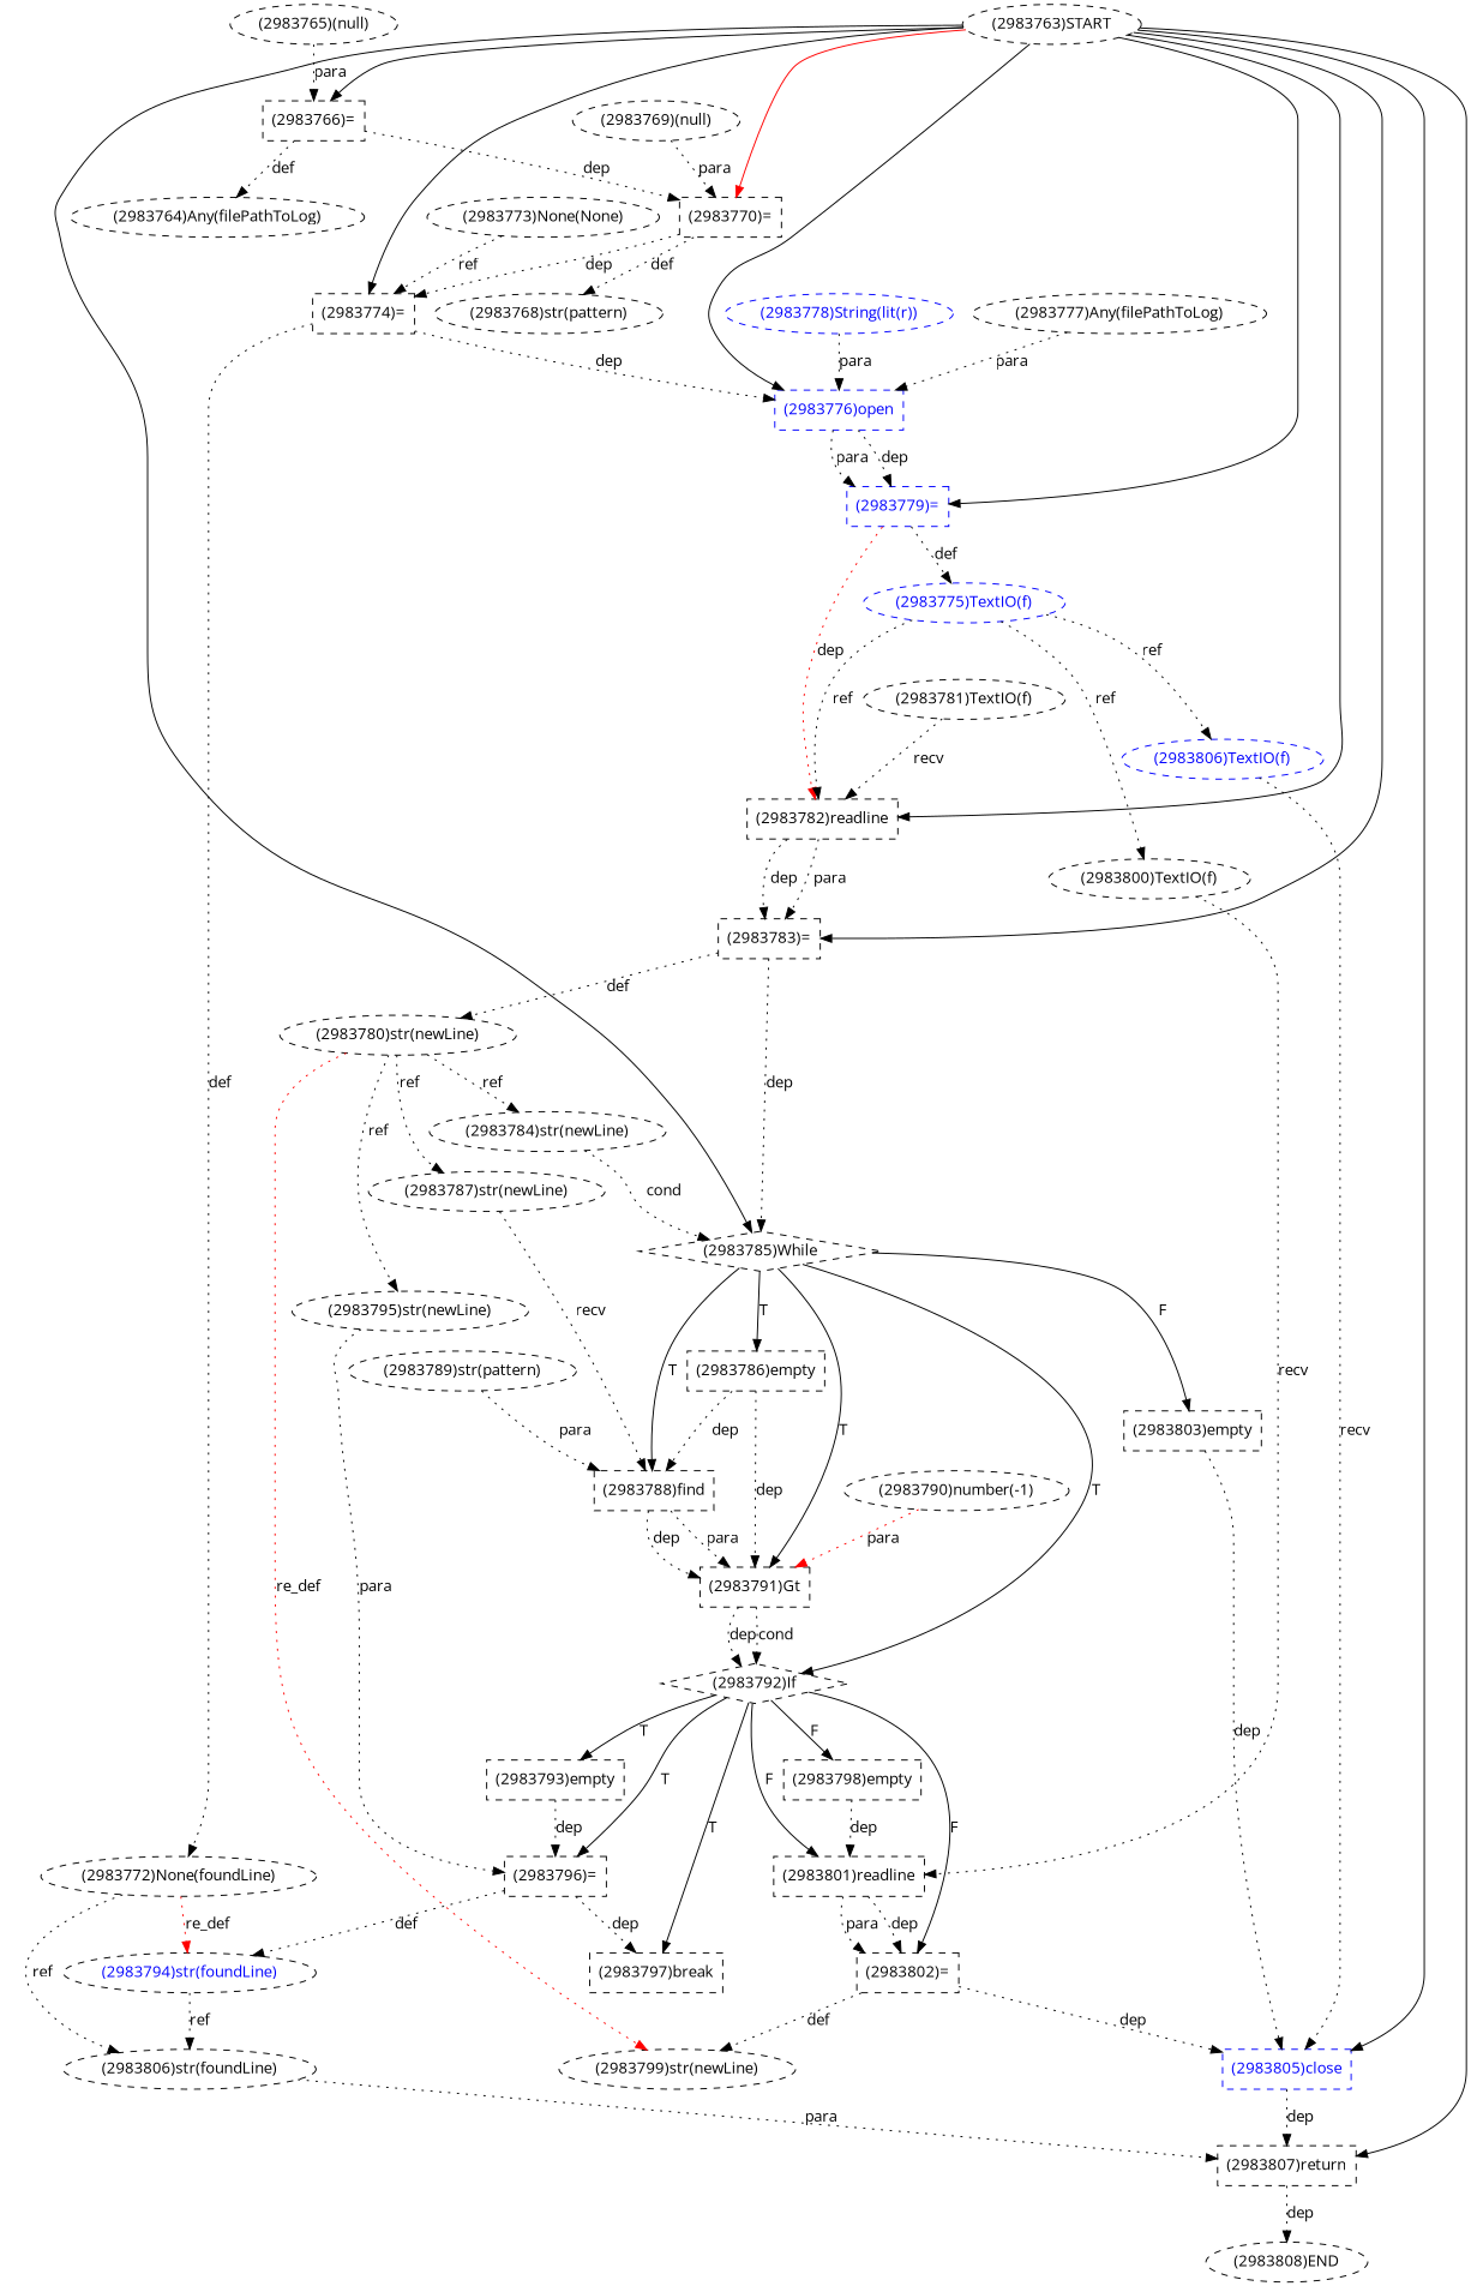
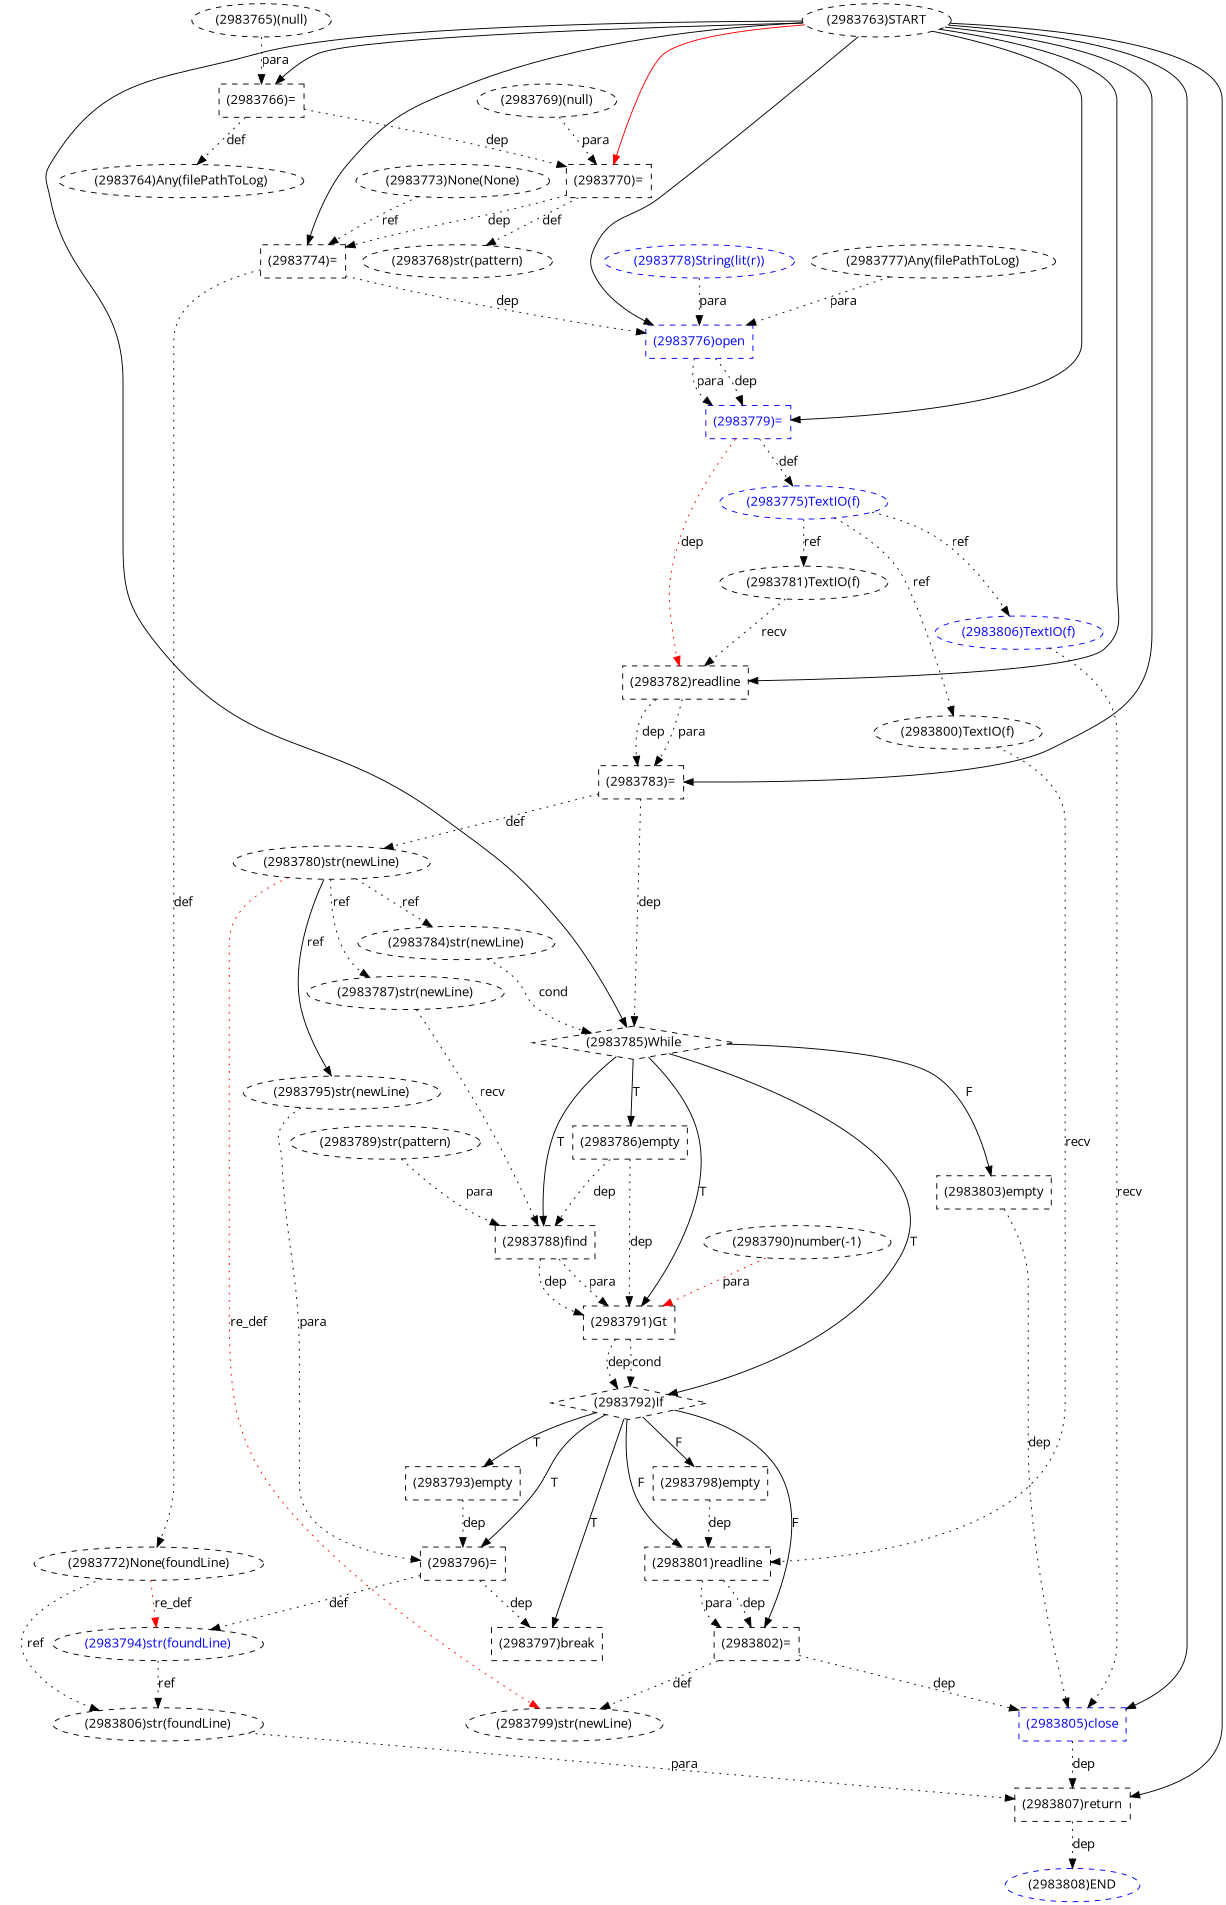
  digraph {
    fontname="Open Sans"
    node [fontname="Open Sans" shape=ellipse style=dashed]
    edge [fontname="Open Sans" style=dotted]
    n1 [color=blue fontcolor=blue label="(2983776)open" shape=box]
    n2 [color=blue fontcolor=blue label="(2983779)=" shape=box]
    n3 [label="(2983782)readline" shape=box]
    n4 [color=blue fontcolor=blue label="(2983775)TextIO(f)"]
    n5 [label="(2983764)Any(filePathToLog)"]
    n6 [label="(2983789)str(pattern)"]
    n7 [label="(2983788)find" shape=box]
    n8 [label="(2983791)Gt" shape=box]
    n9 [label="(2983802)=" shape=box]
    n10 [label="(2983799)str(newLine)"]
    n11 [color=blue fontcolor=blue label="(2983805)close" shape=box]
    n12 [label="(2983807)return" shape=box]
    n13 [label="(2983785)While" shape=diamond]
    n14 [label="(2983803)empty" shape=box]
    n15 [label="(2983792)If" shape=diamond]
    n16 [label="(2983786)empty" shape=box]
    n17 [label="(2983797)break" shape=box]
    n18 [label="(2983798)empty" shape=box]
    n19 [label="(2983796)=" shape=box]
    n20 [label="(2983801)readline" shape=box]
    n21 [label="(2983793)empty" shape=box]
    n22 [label="(2983790)number(-1)"]
    n23 [label="(2983774)=" shape=box]
    n24 [label="(2983772)None(foundLine)"]
    n25 [label="(2983806)str(foundLine)"]
    n26 [fontcolor=blue label="(2983794)str(foundLine)"]
    n27 [label="(2983783)=" shape=box]
    n28 [label="(2983780)str(newLine)"]
    n29 [label="(2983769)(null)"]
    n30 [label="(2983770)=" shape=box]
    n31 [label="(2983768)str(pattern)"]
    n32 [label="(2983787)str(newLine)"]
    n33 [label="(2983795)str(newLine)"]
    n34 [label="(2983784)str(newLine)"]
    n35 [label="(2983781)TextIO(f)"]
    n36 [label="(2983765)(null)"]
    n37 [label="(2983766)=" shape=box]
-   n38 [label="(2983808)END" shape=""]
+   n38 [label="(2983808)END" color=blue shape=""]
    n39 [label="(2983800)TextIO(f)"]
    n40 [color=blue fontcolor=blue label="(2983806)TextIO(f)"]
    n41 [label="(2983763)START" shape=""]
    n42 [label="(2983773)None(None)"]
    n43 [label="(2983777)Any(filePathToLog)"]
    n44 [color=blue fontcolor=blue label="(2983778)String(lit(r))"]
    n1 -> n2 [label=dep]
    n1 -> n2 [label=para]
    n2 -> n3 [color=red label=dep]
    n2 -> n4 [label=def]
    n3 -> n27 [label=dep]
    n3 -> n27 [label=para]
-   n4 -> n3 [label=ref]
+   n4 -> n35 [label=ref]
    n4 -> n39 [label=ref]
    n4 -> n40 [label=ref]
    n6 -> n7 [label=para]
    n7 -> n8 [label=dep]
    n7 -> n8 [label=para]
    n8 -> n15 [label=dep]
    n8 -> n15 [label=cond]
    n9 -> n10 [label=def]
    n9 -> n11 [label=dep]
    n11 -> n12 [label=dep]
    n12 -> n38 [label=dep]
    n13 -> n7 [label=T style=""]
    n13 -> n8 [label=T style=""]
    n13 -> n14 [label=F style=""]
    n13 -> n15 [label=T style=""]
    n13 -> n16 [label=T style=""]
    n14 -> n11 [label=dep]
    n15 -> n9 [label=F style=""]
    n15 -> n17 [label=T style=""]
    n15 -> n18 [label=F style=""]
    n15 -> n19 [label=T style=""]
    n15 -> n20 [label=F style=""]
    n15 -> n21 [label=T style=""]
    n16 -> n7 [label=dep]
    n16 -> n8 [label=dep]
    n18 -> n20 [label=dep]
    n19 -> n17 [label=dep]
    n19 -> n26 [label=def]
    n20 -> n9 [label=dep]
    n20 -> n9 [label=para]
    n21 -> n19 [label=dep]
    n22 -> n8 [color=red label=para]
    n23 -> n1 [label=dep]
    n23 -> n24 [label=def]
    n24 -> n25 [label=ref]
    n24 -> n26 [color=red label=re_def]
    n25 -> n12 [label=para]
    n26 -> n25 [label=ref]
    n27 -> n13 [label=dep]
    n27 -> n28 [label=def]
    n28 -> n10 [color=red label=re_def]
    n28 -> n32 [label=ref]
-   n28 -> n33 [label=ref]
+   n28 -> n33 [label=ref style=solid]
    n28 -> n34 [label=ref]
    n29 -> n30 [label=para]
    n30 -> n23 [label=dep]
    n30 -> n31 [label=def]
    n32 -> n7 [label=recv]
    n33 -> n19 [label=para]
    n34 -> n13 [label=cond]
    n35 -> n3 [label=recv]
    n36 -> n37 [label=para]
    n37 -> n5 [label=def]
    n37 -> n30 [label=dep]
    n39 -> n20 [label=recv]
    n40 -> n11 [label=recv]
    n41 -> n1 [style=solid]
    n41 -> n2 [style=solid]
    n41 -> n3 [style=solid]
    n41 -> n11 [style=solid]
    n41 -> n12 [style=solid]
    n41 -> n13 [style=solid]
    n41 -> n23 [style=solid]
    n41 -> n27 [style=solid]
    n41 -> n30 [color=red style=solid]
    n41 -> n37 [style=solid]
    n42 -> n23 [label=ref]
    n43 -> n1 [label=para]
    n44 -> n1 [label=para]
  }
